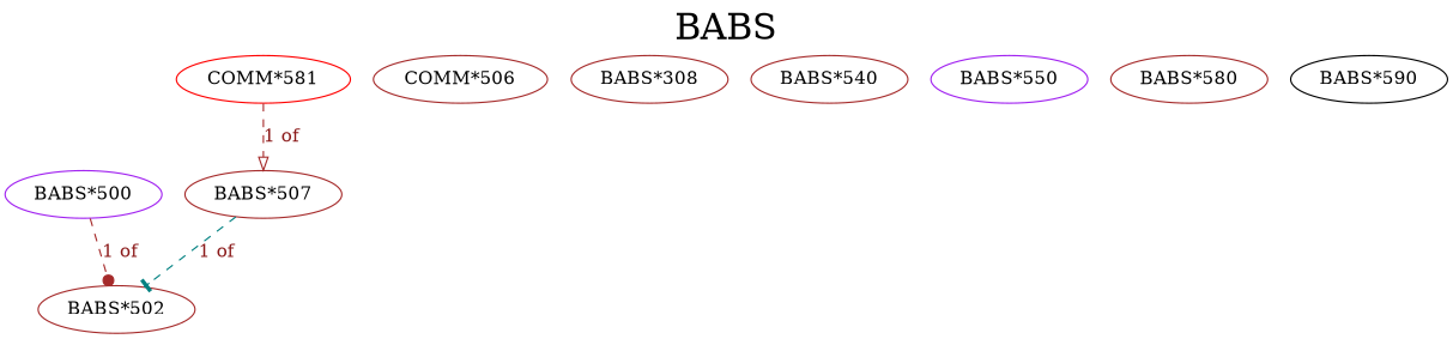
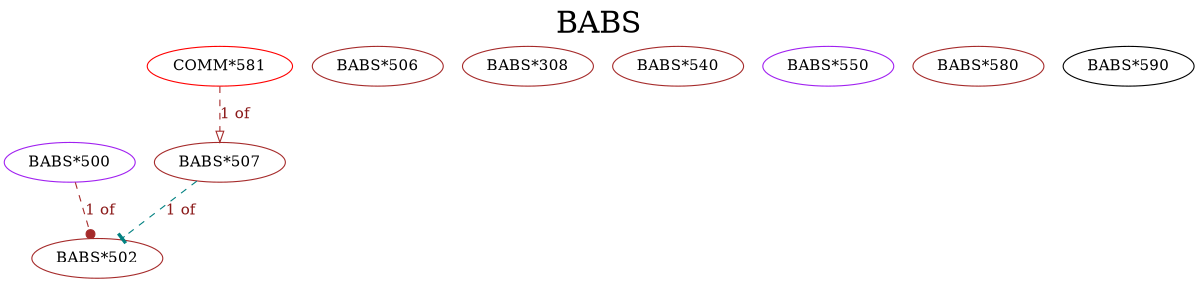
  digraph {
    fontsize=27
    label=BABS
    labelloc=t
    node [color=brown]
    edge [color=brown fontcolor=firebrick4 style=dashed]
    "BABS*500" [color=purple]
    "BABS*502"
    "BABS*507"
    "COMM*581" [color=red]
-   "BABS*506" [label="COMM*506"]
+   "BABS*506"
    n6 [label="BABS*308"]
    "BABS*540"
    "BABS*550" [color=purple]
    "BABS*580"
    "BABS*590" [color=black]
    "BABS*500" -> "BABS*502" [arrowhead=dot label="1 of"]
    "BABS*507" -> "BABS*502" [arrowhead=tee color=teal label="1 of"]
    "COMM*581" -> "BABS*507" [arrowhead=onormal label="1 of"]
  }
